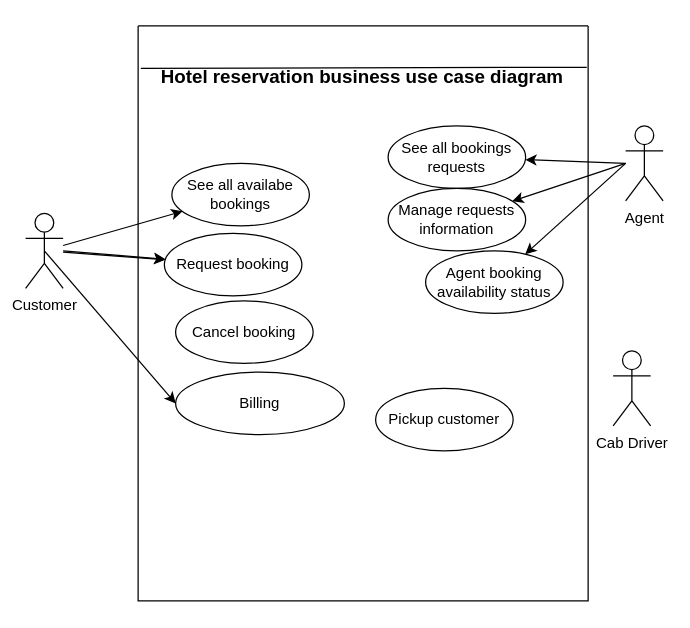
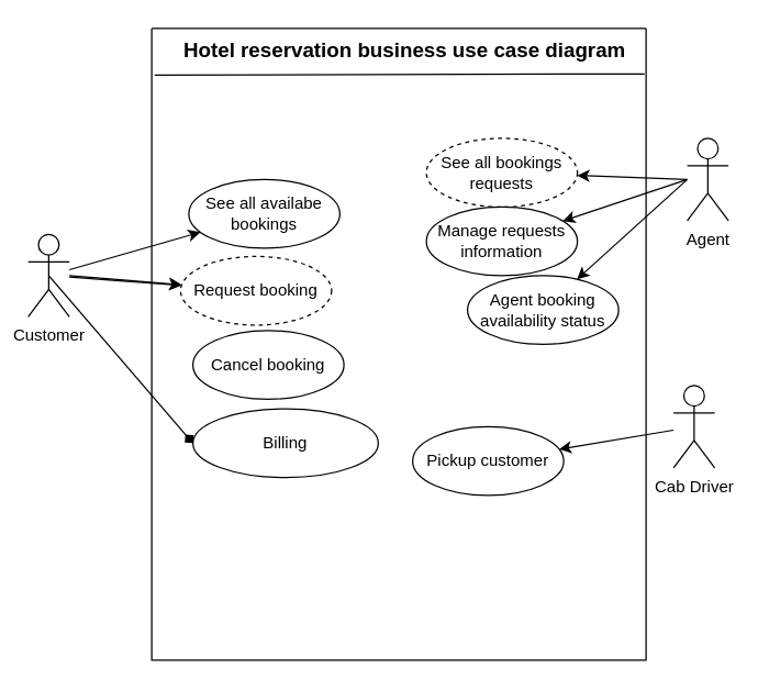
  <mxCell id="0" />
  <mxCell id="1" parent="0" />
  <mxCell id="2" value="" style="rounded=0;orthogonalLoop=1;jettySize=auto;html=1;" parent="1" source="4" target="7" edge="1"><mxGeometry relative="1" as="geometry" /></mxCell>
  <mxCell id="3" value="" style="edgeStyle=none;rounded=0;orthogonalLoop=1;jettySize=auto;html=1;" parent="1" source="4" target="16" edge="1"><mxGeometry relative="1" as="geometry" /></mxCell>
  <mxCell id="4" value="Customer" style="shape=umlActor;verticalLabelPosition=bottom;verticalAlign=top;html=1;outlineConnect=0;" parent="1" vertex="1"><mxGeometry x="20" y="170" width="30" height="60" as="geometry" /></mxCell>
  <mxCell id="5" value="Agent" style="shape=umlActor;verticalLabelPosition=bottom;verticalAlign=top;html=1;outlineConnect=0;" parent="1" vertex="1"><mxGeometry x="500" y="100" width="30" height="60" as="geometry" /></mxCell>
  <mxCell id="6" value="Cab Driver" style="shape=umlActor;verticalLabelPosition=bottom;verticalAlign=top;html=1;outlineConnect=0;" parent="1" vertex="1"><mxGeometry x="490" y="280" width="30" height="60" as="geometry" /></mxCell>
- <mxCell id="7" value="Request booking" style="ellipse;whiteSpace=wrap;html=1;" parent="1" vertex="1"><mxGeometry x="131" y="186" width="110" height="50" as="geometry" /></mxCell>
+ <mxCell id="7" value="Request booking" style="ellipse;whiteSpace=wrap;html=1;dashed=1;" parent="1" vertex="1"><mxGeometry x="131" y="186" width="110" height="50" as="geometry" /></mxCell>
  <mxCell id="8" value="Pickup customer" style="ellipse;whiteSpace=wrap;html=1;" parent="1" vertex="1"><mxGeometry x="300" y="310" width="110" height="50" as="geometry" /></mxCell>
  <mxCell id="9" value="Agent booking availability status" style="ellipse;whiteSpace=wrap;html=1;" parent="1" vertex="1"><mxGeometry x="340" y="200" width="110" height="50" as="geometry" /></mxCell>
- <mxCell id="10" value="See all bookings requests" style="ellipse;whiteSpace=wrap;html=1;" parent="1" vertex="1"><mxGeometry x="310" y="100" width="110" height="50" as="geometry" /></mxCell>
+ <mxCell id="10" value="See all bookings requests" style="ellipse;whiteSpace=wrap;html=1;dashed=1;" parent="1" vertex="1"><mxGeometry x="310" y="100" width="110" height="50" as="geometry" /></mxCell>
  <mxCell id="11" value="" style="endArrow=classic;html=1;rounded=0;" parent="1" target="10" edge="1"><mxGeometry width="50" height="50" relative="1" as="geometry"><mxPoint x="500" y="130" as="sourcePoint" /><mxPoint x="480" y="80" as="targetPoint" /></mxGeometry></mxCell>
  <mxCell id="12" value="Manage requests information" style="ellipse;whiteSpace=wrap;html=1;" parent="1" vertex="1"><mxGeometry x="310" y="150" width="110" height="50" as="geometry" /></mxCell>
+ <mxCell id="13" value="" style="endArrow=classic;html=1;rounded=0;" parent="1" source="6" target="8" edge="1"><mxGeometry width="50" height="50" relative="1" as="geometry"><mxPoint x="380" y="330" as="sourcePoint" /><mxPoint x="430" y="280" as="targetPoint" /></mxGeometry></mxCell>
  <mxCell id="14" value="" style="endArrow=classic;html=1;rounded=0;" parent="1" target="12" edge="1"><mxGeometry width="50" height="50" relative="1" as="geometry"><mxPoint x="500" y="130" as="sourcePoint" /><mxPoint x="590" y="190" as="targetPoint" /></mxGeometry></mxCell>
  <mxCell id="15" value="" style="endArrow=classic;html=1;rounded=0;" parent="1" target="9" edge="1"><mxGeometry width="50" height="50" relative="1" as="geometry"><mxPoint x="500" y="130" as="sourcePoint" /><mxPoint x="429.818" y="132.97" as="targetPoint" /></mxGeometry></mxCell>
  <mxCell id="16" value="See all availabe bookings" style="ellipse;whiteSpace=wrap;html=1;" parent="1" vertex="1"><mxGeometry x="137" y="130" width="110" height="50" as="geometry" /></mxCell>
  <mxCell id="17" value="" style="rounded=0;orthogonalLoop=1;jettySize=auto;html=1;" parent="1" target="7" edge="1"><mxGeometry relative="1" as="geometry"><mxPoint x="50" y="200" as="sourcePoint" /><mxPoint x="130.005" y="204.068" as="targetPoint" /></mxGeometry></mxCell>
  <mxCell id="18" value="" style="swimlane;startSize=0;" parent="1" vertex="1"><mxGeometry x="110" y="20" width="360" height="460" as="geometry" /></mxCell>
- <mxCell id="19" value="Hotel reservation business use case diagram" style="text;html=1;align=center;verticalAlign=top;resizable=0;points=[];autosize=1;strokeColor=none;fillColor=none;fontStyle=1;fontSize=15;" parent="18" vertex="1"><mxGeometry x="4" y="25" width="350" height="30" as="geometry" /></mxCell>
+ <mxCell id="19" value="Hotel reservation business use case diagram" style="text;html=1;align=center;verticalAlign=top;resizable=0;points=[];autosize=1;strokeColor=none;fillColor=none;fontStyle=1;fontSize=15;" parent="18" vertex="1"><mxGeometry x="9" width="350" height="30" as="geometry" /></mxCell>
  <mxCell id="20" value="Billing" style="ellipse;whiteSpace=wrap;html=1;" vertex="1" parent="18"><mxGeometry x="30" y="277" width="135" height="50" as="geometry" /></mxCell>
  <mxCell id="21" value="Cancel booking" style="ellipse;whiteSpace=wrap;html=1;" parent="18" vertex="1"><mxGeometry x="30" y="220" width="110" height="50" as="geometry" /></mxCell>
  <mxCell id="22" value="" style="endArrow=none;html=1;rounded=0;fontSize=15;exitX=0.006;exitY=0.074;exitDx=0;exitDy=0;exitPerimeter=0;entryX=0.997;entryY=0.072;entryDx=0;entryDy=0;entryPerimeter=0;" parent="1" source="18" target="18" edge="1"><mxGeometry width="50" height="50" relative="1" as="geometry"><mxPoint x="270" y="260" as="sourcePoint" /><mxPoint x="320" y="210" as="targetPoint" /></mxGeometry></mxCell>
- <mxCell id="23" value="" style="rounded=0;orthogonalLoop=1;jettySize=auto;html=1;entryX=0;entryY=0.5;entryDx=0;entryDy=0;exitX=0.5;exitY=0.5;exitDx=0;exitDy=0;exitPerimeter=0;" edge="1" parent="1" source="4" target="20"><mxGeometry relative="1" as="geometry"><mxPoint x="45" y="210" as="sourcePoint" /><mxPoint x="158.003" y="266.501" as="targetPoint" /></mxGeometry></mxCell>
+ <mxCell id="23" value="" style="rounded=0;orthogonalLoop=1;jettySize=auto;html=1;entryX=0;entryY=0.5;entryDx=0;entryDy=0;exitX=0.5;exitY=0.5;exitDx=0;exitDy=0;exitPerimeter=0;endArrow=diamond;" edge="1" parent="1" source="4" target="20"><mxGeometry relative="1" as="geometry"><mxPoint x="45" y="210" as="sourcePoint" /><mxPoint x="158.003" y="266.501" as="targetPoint" /></mxGeometry></mxCell>
